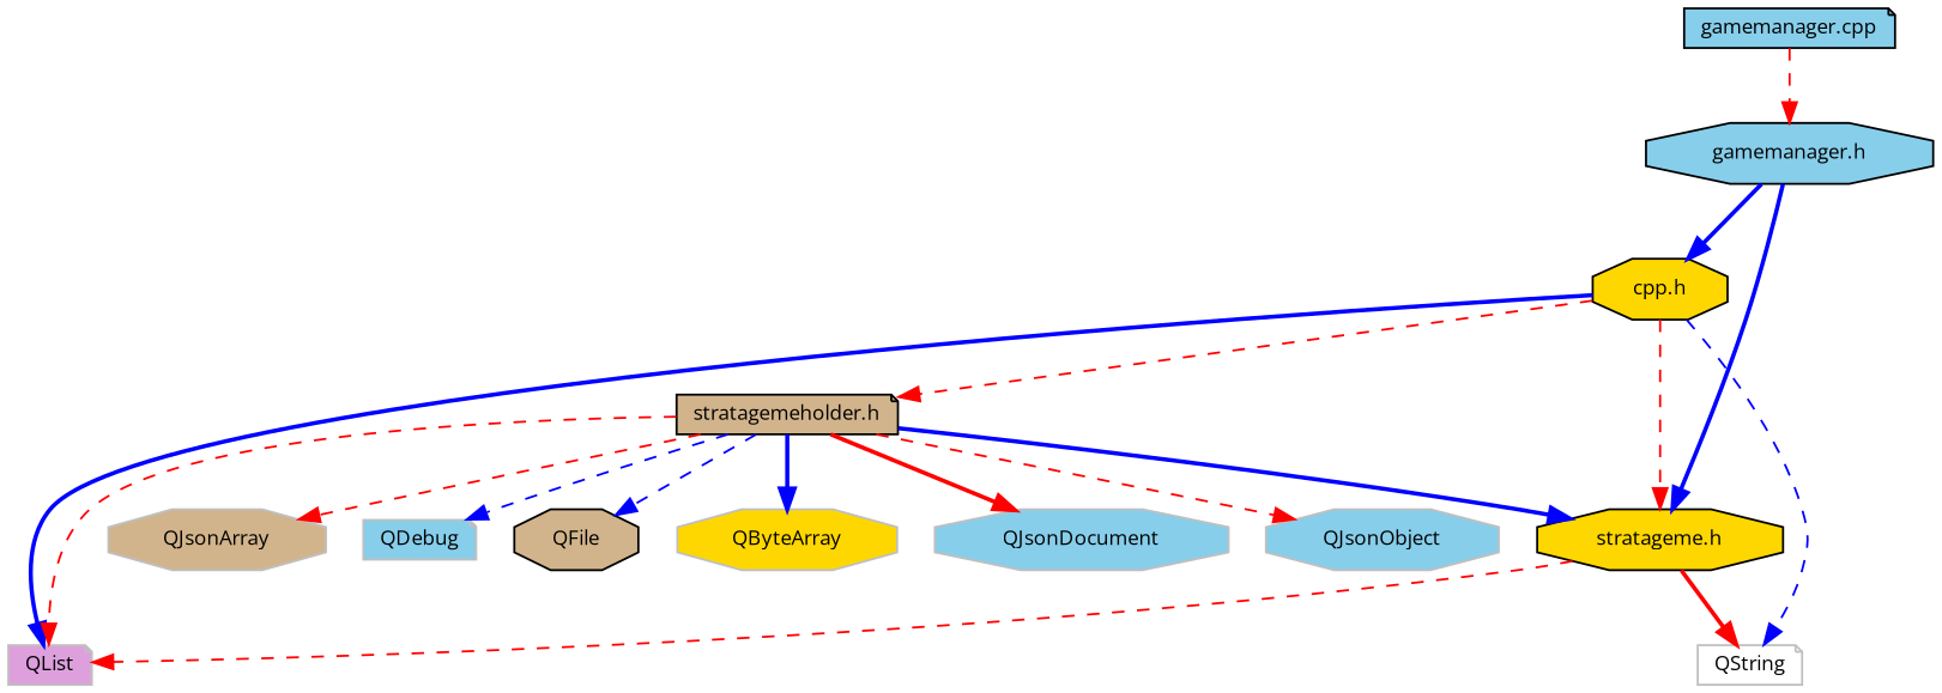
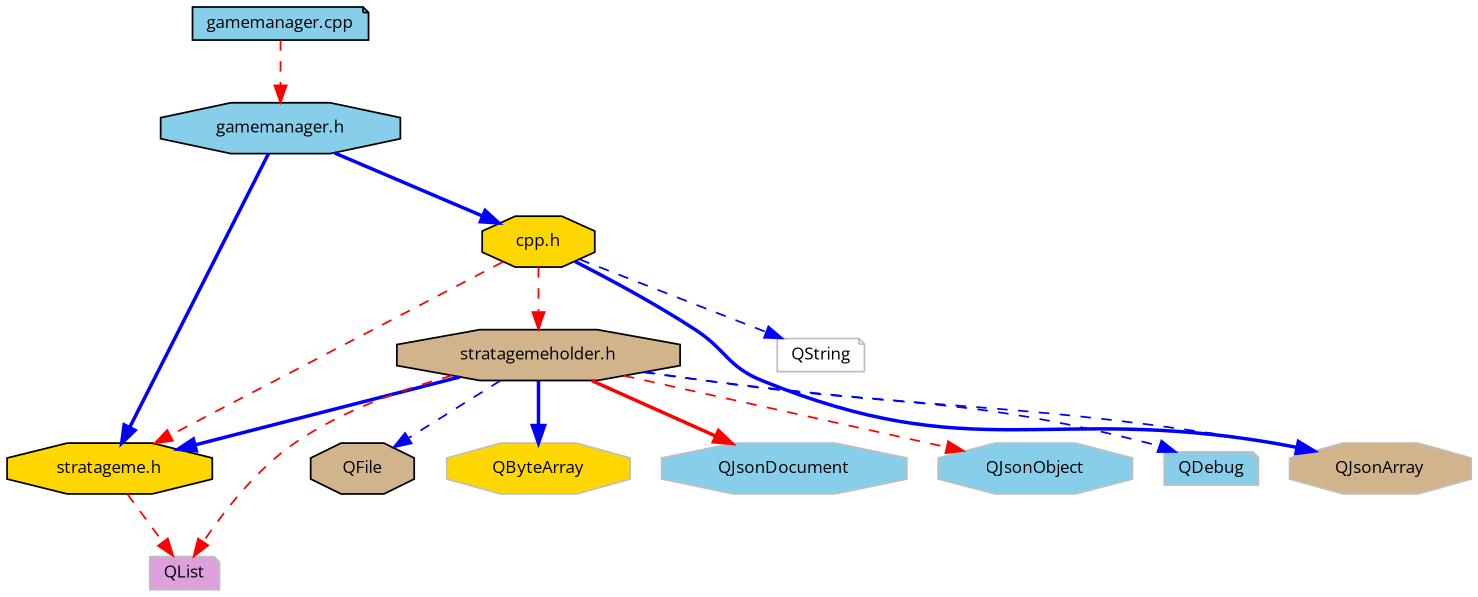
  digraph {
    fontname="Open Sans"
    node [color=grey75 fillcolor=skyblue fontname="Open Sans" fontsize=10 shape=octagon style=filled]
    edge [color=red fontname="Open Sans" fontsize=10 labelfontname=Helvetica labelfontsize=10 style=dashed]
    n1 [color=black fontcolor=black height=0.2 label="gamemanager.cpp" shape=note width=0.4]
    n2 [color=black height=0.2 label="gamemanager.h" width=0.4]
    n3 [color=black fillcolor=gold height=0.2 label="cpp.h" width=0.4]
    n4 [color=black fillcolor=gold height=0.2 label="stratageme.h" width=0.4]
    n5 [fillcolor=white height=0.2 label=QString shape=note width=0.4]
    n6 [fillcolor=plum height=0.2 label=QList shape=note width=0.4]
-   n7 [color=black fillcolor=tan height=0.2 label="stratagemeholder.h" shape=note width=0.4]
+   n7 [color=black fillcolor=tan height=0.2 label="stratagemeholder.h" width=0.4]
    n8 [color=black fillcolor=tan height=0.2 label=QFile width=0.4]
    n9 [fillcolor=gold height=0.2 label=QByteArray width=0.4]
    n10 [height=0.2 label=QJsonDocument width=0.4]
    n11 [height=0.2 label=QJsonObject width=0.4]
    n12 [fillcolor=tan height=0.2 label=QJsonArray width=0.4]
    n13 [height=0.2 label=QDebug shape=note width=0.4]
    n1 -> n2
    n2 -> n3 [color=blue style=bold]
    n2 -> n4 [color=blue style=bold]
    n3 -> n4
    n3 -> n5 [color=blue]
-   n3 -> n6 [color=blue style=bold]
+   n3 -> n12 [color=blue style=bold]
    n3 -> n7
-   n4 -> n5 [style=bold]
    n4 -> n6
    n7 -> n4 [color=blue style=bold]
    n7 -> n6
    n7 -> n8 [color=blue]
    n7 -> n9 [color=blue style=bold]
    n7 -> n10 [style=bold]
    n7 -> n11
-   n7 -> n12
+   n7 -> n12 [color=blue]
    n7 -> n13 [color=blue]
  }
